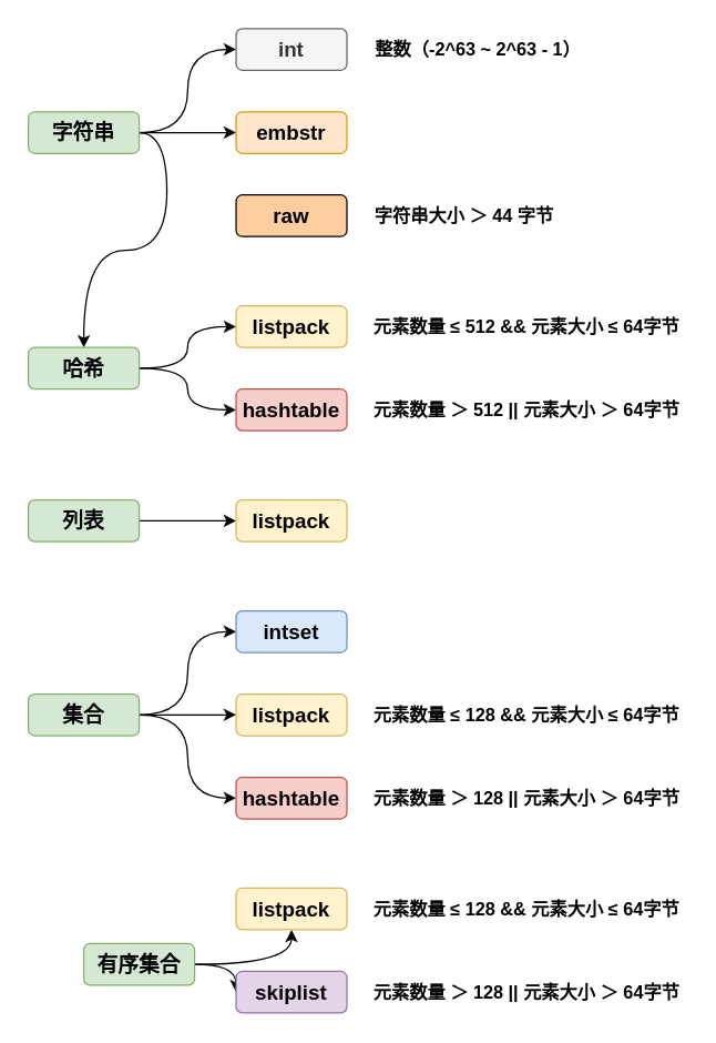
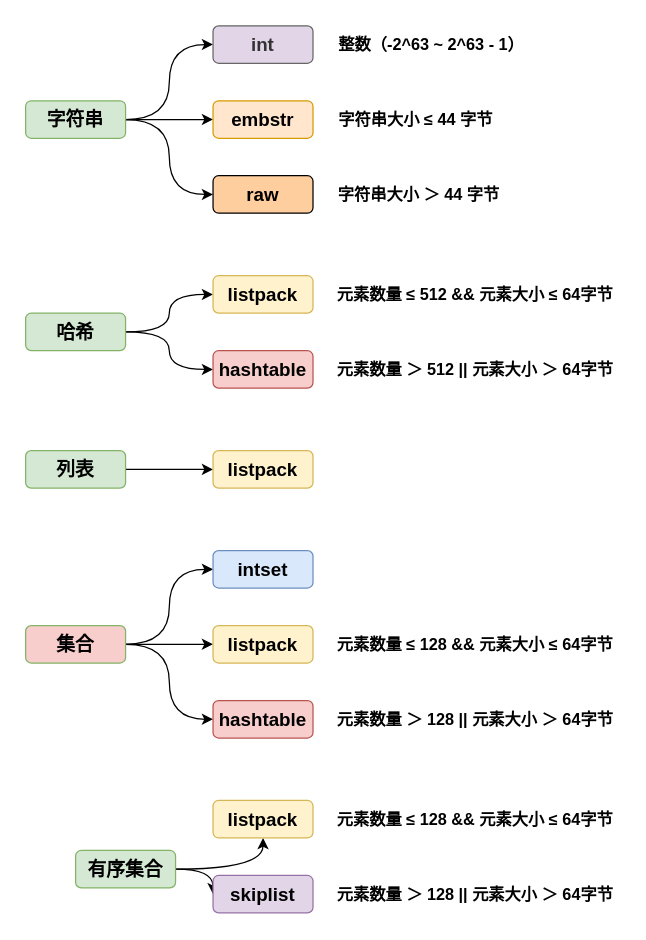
  <mxCell id="0" />
  <mxCell id="1" parent="0" />
  <mxCell id="2" style="edgeStyle=orthogonalEdgeStyle;rounded=0;orthogonalLoop=1;jettySize=auto;html=1;exitX=1;exitY=0.5;exitDx=0;exitDy=0;entryX=0;entryY=0.5;entryDx=0;entryDy=0;curved=1;" parent="1" source="5" target="6" edge="1"><mxGeometry relative="1" as="geometry" /></mxCell>
- <mxCell id="3" style="edgeStyle=orthogonalEdgeStyle;rounded=0;orthogonalLoop=1;jettySize=auto;html=1;exitX=1;exitY=0.5;exitDx=0;exitDy=0;curved=1;" parent="1" source="5" target="11" edge="1"><mxGeometry relative="1" as="geometry" /></mxCell>
+ <mxCell id="3" style="edgeStyle=orthogonalEdgeStyle;rounded=0;orthogonalLoop=1;jettySize=auto;html=1;exitX=1;exitY=0.5;exitDx=0;exitDy=0;entryX=0;entryY=0.5;entryDx=0;entryDy=0;curved=1;" parent="1" source="5" target="8" edge="1"><mxGeometry relative="1" as="geometry" /></mxCell>
  <mxCell id="4" style="edgeStyle=orthogonalEdgeStyle;rounded=0;orthogonalLoop=1;jettySize=auto;html=1;exitX=1;exitY=0.5;exitDx=0;exitDy=0;" parent="1" source="5" target="7" edge="1"><mxGeometry relative="1" as="geometry" /></mxCell>
  <mxCell id="5" value="字符串" style="rounded=1;whiteSpace=wrap;html=1;fontStyle=1;fontSize=15;fillColor=#d5e8d4;strokeColor=#82b366;" parent="1" vertex="1"><mxGeometry x="20" y="80" width="80" height="30" as="geometry" /></mxCell>
- <mxCell id="6" value="int" style="rounded=1;whiteSpace=wrap;html=1;fontStyle=1;fontSize=15;fillColor=#f5f5f5;strokeColor=#666666;fontColor=#333333;" parent="1" vertex="1"><mxGeometry x="170" y="20" width="80" height="30" as="geometry" /></mxCell>
+ <mxCell id="6" value="int" style="rounded=1;whiteSpace=wrap;html=1;fontStyle=1;fontSize=15;fillColor=#e1d5e7;strokeColor=#666666;fontColor=#333333;" parent="1" vertex="1"><mxGeometry x="170" y="20" width="80" height="30" as="geometry" /></mxCell>
  <mxCell id="7" value="embstr" style="rounded=1;whiteSpace=wrap;html=1;fontStyle=1;fontSize=15;fillColor=#ffe6cc;strokeColor=#d79b00;" parent="1" vertex="1"><mxGeometry x="170" y="80" width="80" height="30" as="geometry" /></mxCell>
  <mxCell id="8" value="raw" style="rounded=1;whiteSpace=wrap;html=1;fontStyle=1;fontSize=15;fillColor=#FFCE9F;strokeColor=default;" parent="1" vertex="1"><mxGeometry x="170" y="140" width="80" height="30" as="geometry" /></mxCell>
  <mxCell id="9" style="edgeStyle=orthogonalEdgeStyle;rounded=0;orthogonalLoop=1;jettySize=auto;html=1;exitX=1;exitY=0.5;exitDx=0;exitDy=0;entryX=0;entryY=0.5;entryDx=0;entryDy=0;curved=1;" parent="1" source="11" target="12" edge="1"><mxGeometry relative="1" as="geometry" /></mxCell>
  <mxCell id="10" style="edgeStyle=orthogonalEdgeStyle;rounded=0;orthogonalLoop=1;jettySize=auto;html=1;exitX=1;exitY=0.5;exitDx=0;exitDy=0;entryX=0;entryY=0.5;entryDx=0;entryDy=0;curved=1;" parent="1" source="11" target="13" edge="1"><mxGeometry relative="1" as="geometry" /></mxCell>
  <mxCell id="11" value="哈希" style="rounded=1;whiteSpace=wrap;html=1;fontStyle=1;fontSize=15;fillColor=#d5e8d4;strokeColor=#82b366;" parent="1" vertex="1"><mxGeometry x="20" y="250" width="80" height="30" as="geometry" /></mxCell>
  <mxCell id="12" value="listpack" style="rounded=1;whiteSpace=wrap;html=1;fontStyle=1;fontSize=15;fillColor=#fff2cc;strokeColor=#d6b656;" parent="1" vertex="1"><mxGeometry x="170" y="220" width="80" height="30" as="geometry" /></mxCell>
  <mxCell id="13" value="hashtable" style="rounded=1;whiteSpace=wrap;html=1;fontStyle=1;fontSize=15;fillColor=#f8cecc;strokeColor=#b85450;" parent="1" vertex="1"><mxGeometry x="170" y="280" width="80" height="30" as="geometry" /></mxCell>
  <mxCell id="14" value="字符串大小 ＞ 44 字节" style="text;html=1;strokeColor=none;fillColor=none;align=center;verticalAlign=middle;whiteSpace=wrap;rounded=0;glass=0;fontStyle=1;fontSize=13;" parent="1" vertex="1"><mxGeometry x="265" y="140" width="140" height="30" as="geometry" /></mxCell>
  <mxCell id="15" value="元素数量 ＞ 512 || 元素大小 ＞ 64字节" style="text;html=1;strokeColor=none;fillColor=none;align=center;verticalAlign=middle;whiteSpace=wrap;rounded=0;glass=0;fontStyle=1;fontSize=13;" parent="1" vertex="1"><mxGeometry x="265" y="280" width="230" height="30" as="geometry" /></mxCell>
  <mxCell id="16" value="元素数量 ≤ 512 &amp;amp;&amp;amp; 元素大小 ≤ 64字节" style="text;html=1;strokeColor=none;fillColor=none;align=center;verticalAlign=middle;whiteSpace=wrap;rounded=0;glass=0;fontStyle=1;fontSize=13;" parent="1" vertex="1"><mxGeometry x="265" y="220" width="230" height="30" as="geometry" /></mxCell>
+ <mxCell id="17" value="字符串大小 ≤ 44 字节" style="text;html=1;strokeColor=none;fillColor=none;align=center;verticalAlign=middle;whiteSpace=wrap;rounded=0;glass=0;fontStyle=1;fontSize=13;" parent="1" vertex="1"><mxGeometry x="265" y="80" width="135" height="30" as="geometry" /></mxCell>
  <mxCell id="18" value="整数（-2^63 ~ 2^63 - 1）" style="text;html=1;strokeColor=none;fillColor=none;align=center;verticalAlign=middle;whiteSpace=wrap;rounded=0;glass=0;fontStyle=1;fontSize=13;" parent="1" vertex="1"><mxGeometry x="265" y="20" width="160" height="30" as="geometry" /></mxCell>
  <mxCell id="19" style="edgeStyle=orthogonalEdgeStyle;rounded=0;orthogonalLoop=1;jettySize=auto;html=1;exitX=1;exitY=0.5;exitDx=0;exitDy=0;entryX=0;entryY=0.5;entryDx=0;entryDy=0;curved=1;" parent="1" source="20" target="21" edge="1"><mxGeometry relative="1" as="geometry" /></mxCell>
  <mxCell id="20" value="列表" style="rounded=1;whiteSpace=wrap;html=1;fontStyle=1;fontSize=15;fillColor=#d5e8d4;strokeColor=#82b366;" parent="1" vertex="1"><mxGeometry x="20" y="360" width="80" height="30" as="geometry" /></mxCell>
  <mxCell id="21" value="listpack" style="rounded=1;whiteSpace=wrap;html=1;fontStyle=1;fontSize=15;fillColor=#fff2cc;strokeColor=#d6b656;" parent="1" vertex="1"><mxGeometry x="170" y="360" width="80" height="30" as="geometry" /></mxCell>
  <mxCell id="22" style="edgeStyle=orthogonalEdgeStyle;rounded=0;orthogonalLoop=1;jettySize=auto;html=1;exitX=1;exitY=0.5;exitDx=0;exitDy=0;entryX=0;entryY=0.5;entryDx=0;entryDy=0;curved=1;" parent="1" source="25" target="26" edge="1"><mxGeometry relative="1" as="geometry" /></mxCell>
  <mxCell id="23" style="edgeStyle=orthogonalEdgeStyle;rounded=0;orthogonalLoop=1;jettySize=auto;html=1;exitX=1;exitY=0.5;exitDx=0;exitDy=0;entryX=0;entryY=0.5;entryDx=0;entryDy=0;curved=1;" parent="1" source="25" target="28" edge="1"><mxGeometry relative="1" as="geometry" /></mxCell>
  <mxCell id="24" style="edgeStyle=orthogonalEdgeStyle;rounded=0;orthogonalLoop=1;jettySize=auto;html=1;exitX=1;exitY=0.5;exitDx=0;exitDy=0;" parent="1" source="25" target="27" edge="1"><mxGeometry relative="1" as="geometry" /></mxCell>
- <mxCell id="25" value="集合" style="rounded=1;whiteSpace=wrap;html=1;fontStyle=1;fontSize=15;fillColor=#d5e8d4;strokeColor=#82b366;" parent="1" vertex="1"><mxGeometry x="20" y="500" width="80" height="30" as="geometry" /></mxCell>
+ <mxCell id="25" value="集合" style="rounded=1;whiteSpace=wrap;html=1;fontStyle=1;fontSize=15;fillColor=#f8cecc;strokeColor=#82b366;" parent="1" vertex="1"><mxGeometry x="20" y="500" width="80" height="30" as="geometry" /></mxCell>
  <mxCell id="26" value="intset" style="rounded=1;whiteSpace=wrap;html=1;fontStyle=1;fontSize=15;fillColor=#dae8fc;strokeColor=#6c8ebf;" parent="1" vertex="1"><mxGeometry x="170" y="440" width="80" height="30" as="geometry" /></mxCell>
  <mxCell id="27" value="listpack" style="rounded=1;whiteSpace=wrap;html=1;fontStyle=1;fontSize=15;fillColor=#fff2cc;strokeColor=#d6b656;" parent="1" vertex="1"><mxGeometry x="170" y="500" width="80" height="30" as="geometry" /></mxCell>
  <mxCell id="28" value="hashtable" style="rounded=1;whiteSpace=wrap;html=1;fontStyle=1;fontSize=15;fillColor=#f8cecc;strokeColor=#b85450;" parent="1" vertex="1"><mxGeometry x="170" y="560" width="80" height="30" as="geometry" /></mxCell>
  <mxCell id="29" value="元素数量 ＞ 128 || 元素大小 ＞ 64字节" style="text;html=1;strokeColor=none;fillColor=none;align=center;verticalAlign=middle;whiteSpace=wrap;rounded=0;glass=0;fontStyle=1;fontSize=13;" parent="1" vertex="1"><mxGeometry x="265" y="560" width="230" height="30" as="geometry" /></mxCell>
  <mxCell id="30" value="元素数量 ≤ 128 &amp;amp;&amp;amp; 元素大小 ≤ 64字节" style="text;html=1;strokeColor=none;fillColor=none;align=center;verticalAlign=middle;whiteSpace=wrap;rounded=0;glass=0;fontStyle=1;fontSize=13;" parent="1" vertex="1"><mxGeometry x="265" y="500" width="230" height="30" as="geometry" /></mxCell>
  <mxCell id="31" style="edgeStyle=orthogonalEdgeStyle;rounded=0;orthogonalLoop=1;jettySize=auto;html=1;exitX=1;exitY=0.5;exitDx=0;exitDy=0;entryX=0;entryY=0.5;entryDx=0;entryDy=0;curved=1;" parent="1" source="33" target="35" edge="1"><mxGeometry relative="1" as="geometry" /></mxCell>
  <mxCell id="32" style="edgeStyle=orthogonalEdgeStyle;rounded=0;orthogonalLoop=1;jettySize=auto;html=1;exitX=1;exitY=0.5;exitDx=0;exitDy=0;curved=1;" parent="1" source="33" target="34" edge="1"><mxGeometry relative="1" as="geometry" /></mxCell>
  <mxCell id="33" value="有序集合" style="rounded=1;whiteSpace=wrap;html=1;fontStyle=1;fontSize=15;fillColor=#d5e8d4;strokeColor=#82b366;" parent="1" vertex="1"><mxGeometry x="60" y="680" width="80" height="30" as="geometry" /></mxCell>
  <mxCell id="34" value="listpack" style="rounded=1;whiteSpace=wrap;html=1;fontStyle=1;fontSize=15;fillColor=#fff2cc;strokeColor=#d6b656;" parent="1" vertex="1"><mxGeometry x="170" y="640" width="80" height="30" as="geometry" /></mxCell>
  <mxCell id="35" value="skiplist" style="rounded=1;whiteSpace=wrap;html=1;fontStyle=1;fontSize=15;fillColor=#e1d5e7;strokeColor=#9673a6;" parent="1" vertex="1"><mxGeometry x="170" y="700" width="80" height="30" as="geometry" /></mxCell>
  <mxCell id="36" value="元素数量 ＞ 128 || 元素大小 ＞ 64字节" style="text;html=1;strokeColor=none;fillColor=none;align=center;verticalAlign=middle;whiteSpace=wrap;rounded=0;glass=0;fontStyle=1;fontSize=13;" parent="1" vertex="1"><mxGeometry x="265" y="700" width="230" height="30" as="geometry" /></mxCell>
  <mxCell id="37" value="元素数量 ≤ 128 &amp;amp;&amp;amp; 元素大小 ≤ 64字节" style="text;html=1;strokeColor=none;fillColor=none;align=center;verticalAlign=middle;whiteSpace=wrap;rounded=0;glass=0;fontStyle=1;fontSize=13;" parent="1" vertex="1"><mxGeometry x="265" y="640" width="230" height="30" as="geometry" /></mxCell>
